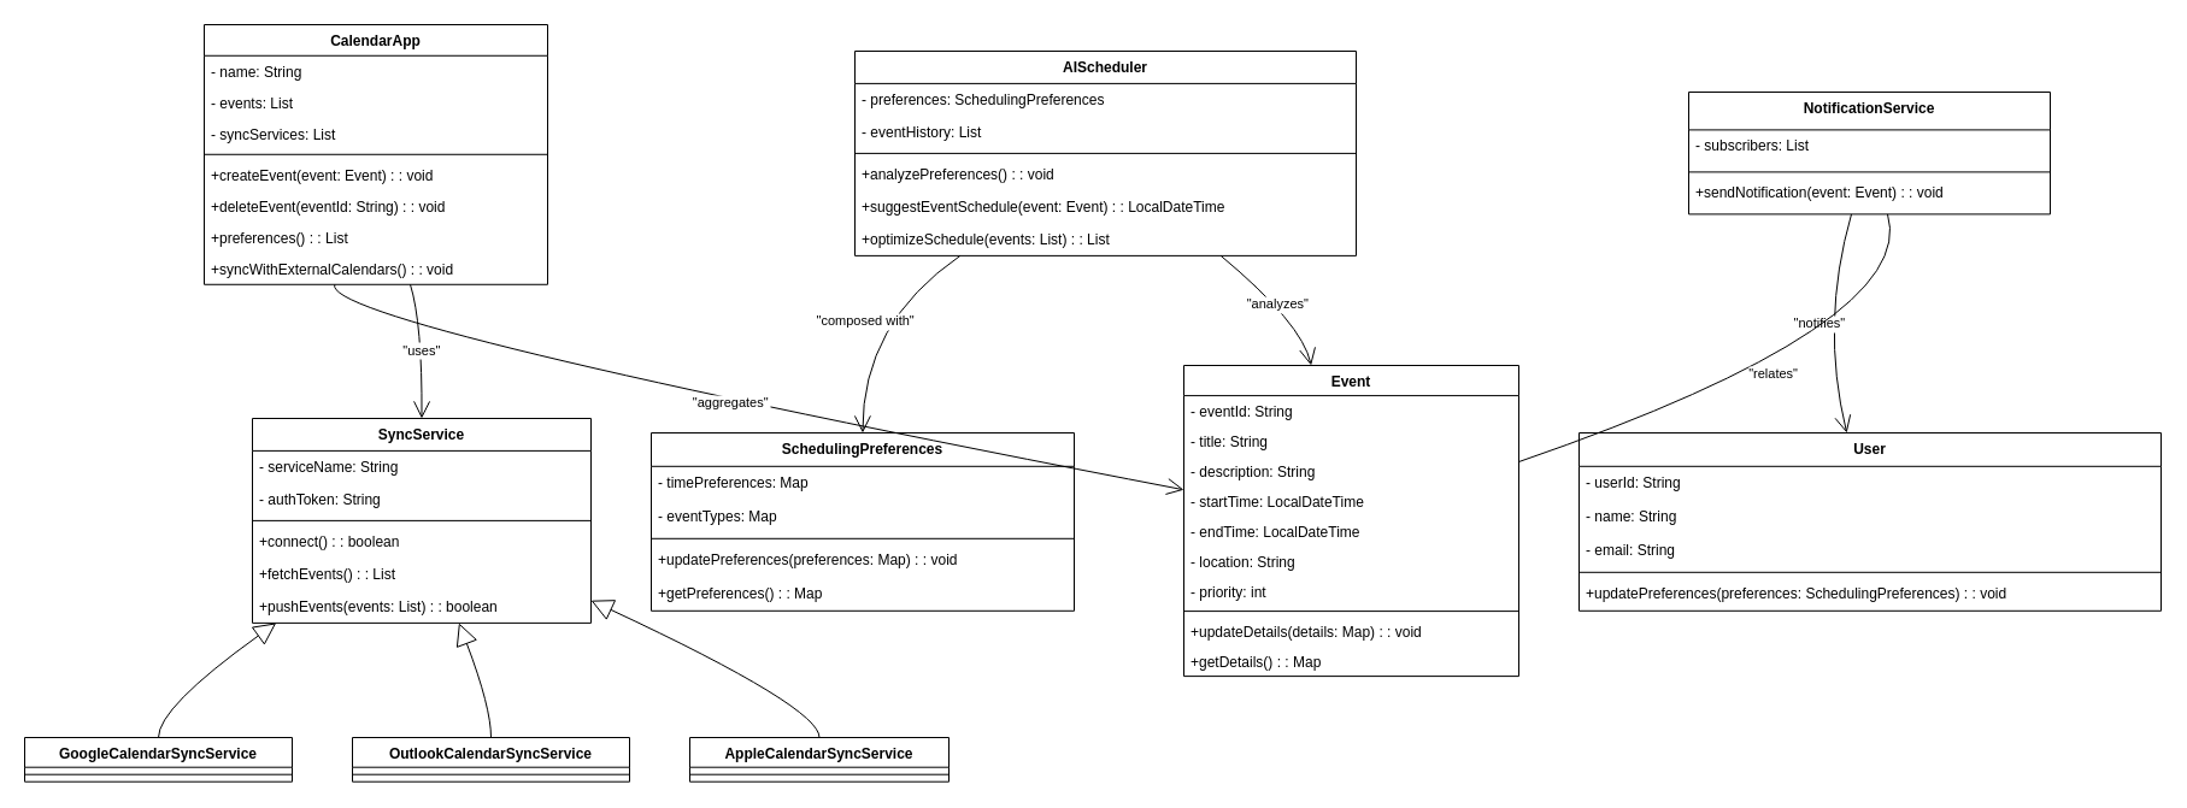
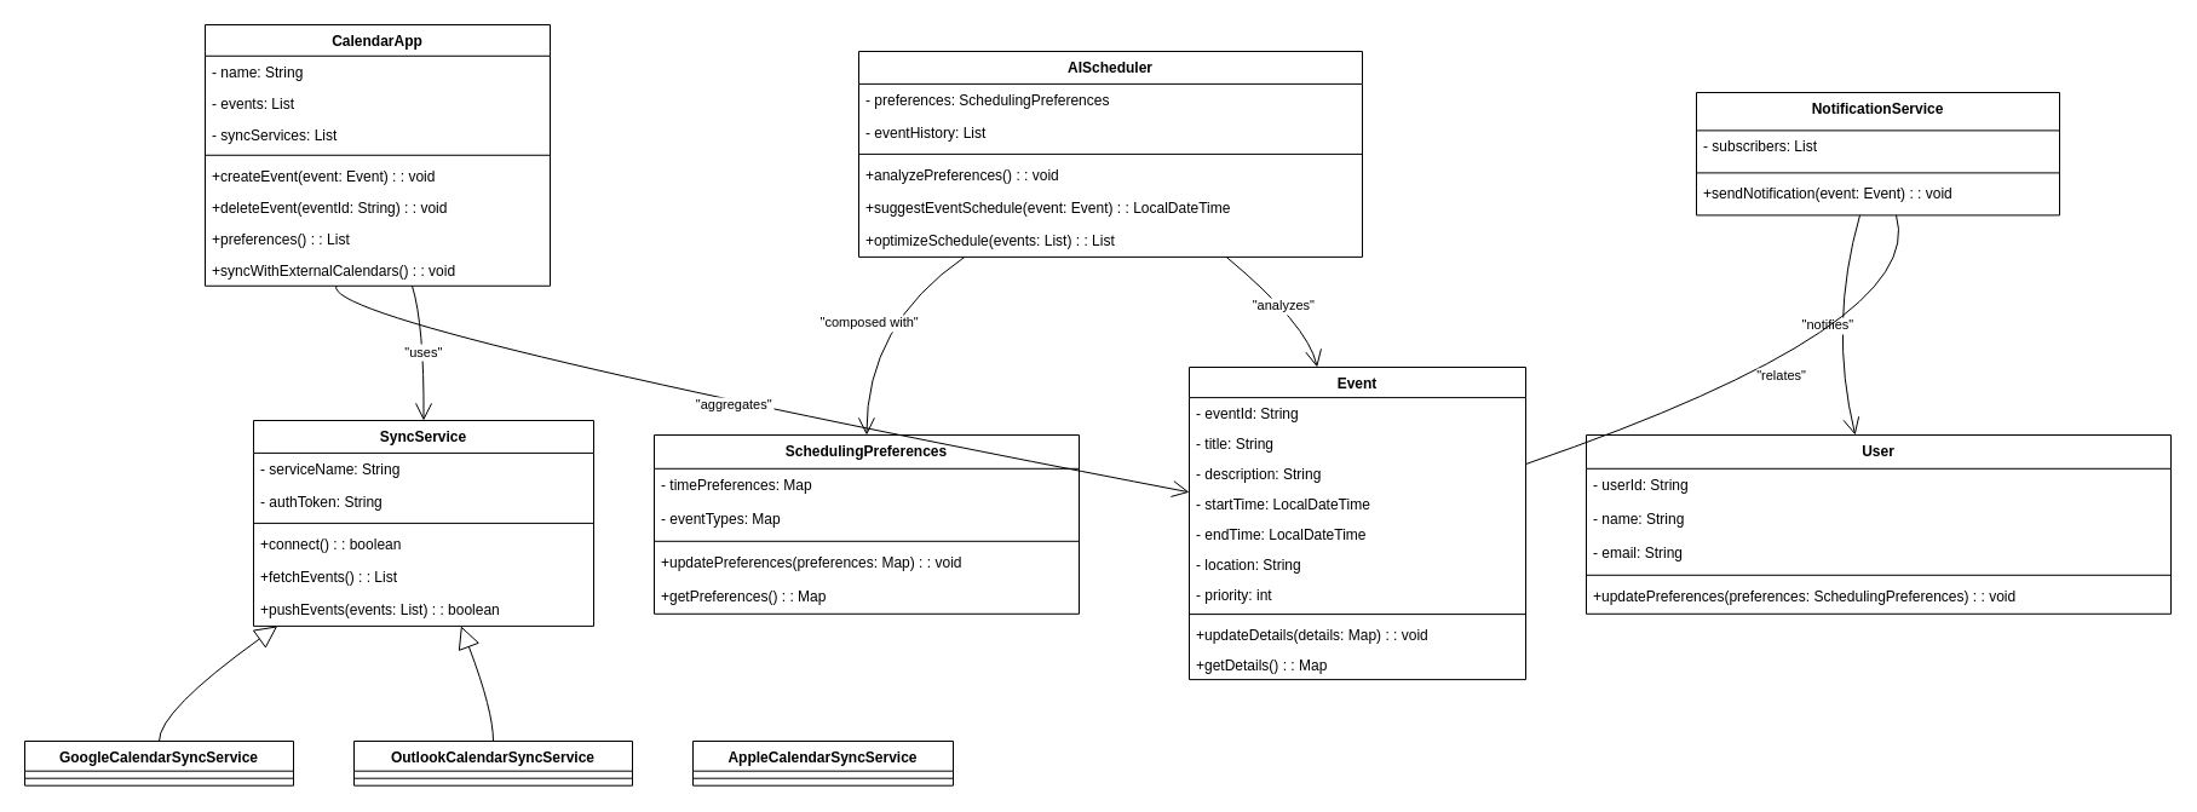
  <mxCell id="0" />
  <mxCell id="1" parent="0" />
  <mxCell id="2" value="CalendarApp" style="swimlane;fontStyle=1;align=center;verticalAlign=top;childLayout=stackLayout;horizontal=1;startSize=25.775;horizontalStack=0;resizeParent=1;resizeParentMax=0;resizeLast=0;collapsible=0;marginBottom=0;" vertex="1" parent="1"><mxGeometry x="169" y="20" width="285" height="215.775" as="geometry" /></mxCell>
  <mxCell id="3" value="- name: String" style="text;strokeColor=none;fillColor=none;align=left;verticalAlign=top;spacingLeft=4;spacingRight=4;overflow=hidden;rotatable=0;points=[[0,0.5],[1,0.5]];portConstraint=eastwest;" vertex="1" parent="2"><mxGeometry y="25.775" width="285" height="26" as="geometry" /></mxCell>
  <mxCell id="4" value="- events: List" style="text;strokeColor=none;fillColor=none;align=left;verticalAlign=top;spacingLeft=4;spacingRight=4;overflow=hidden;rotatable=0;points=[[0,0.5],[1,0.5]];portConstraint=eastwest;" vertex="1" parent="2"><mxGeometry y="51.775" width="285" height="26" as="geometry" /></mxCell>
  <mxCell id="5" value="- syncServices: List" style="text;strokeColor=none;fillColor=none;align=left;verticalAlign=top;spacingLeft=4;spacingRight=4;overflow=hidden;rotatable=0;points=[[0,0.5],[1,0.5]];portConstraint=eastwest;" vertex="1" parent="2"><mxGeometry y="77.775" width="285" height="26" as="geometry" /></mxCell>
  <mxCell id="6" style="line;strokeWidth=1;fillColor=none;align=left;verticalAlign=middle;spacingTop=-1;spacingLeft=3;spacingRight=3;rotatable=0;labelPosition=right;points=[];portConstraint=eastwest;strokeColor=inherit;" vertex="1" parent="2"><mxGeometry y="103.775" width="285" height="8" as="geometry" /></mxCell>
  <mxCell id="7" value="+createEvent(event: Event) : : void" style="text;strokeColor=none;fillColor=none;align=left;verticalAlign=top;spacingLeft=4;spacingRight=4;overflow=hidden;rotatable=0;points=[[0,0.5],[1,0.5]];portConstraint=eastwest;" vertex="1" parent="2"><mxGeometry y="111.775" width="285" height="26" as="geometry" /></mxCell>
  <mxCell id="8" value="+deleteEvent(eventId: String) : : void" style="text;strokeColor=none;fillColor=none;align=left;verticalAlign=top;spacingLeft=4;spacingRight=4;overflow=hidden;rotatable=0;points=[[0,0.5],[1,0.5]];portConstraint=eastwest;" vertex="1" parent="2"><mxGeometry y="137.775" width="285" height="26" as="geometry" /></mxCell>
  <mxCell id="9" value="+preferences() : : List" style="text;strokeColor=none;fillColor=none;align=left;verticalAlign=top;spacingLeft=4;spacingRight=4;overflow=hidden;rotatable=0;points=[[0,0.5],[1,0.5]];portConstraint=eastwest;" vertex="1" parent="2"><mxGeometry y="163.775" width="285" height="26" as="geometry" /></mxCell>
  <mxCell id="10" value="+syncWithExternalCalendars() : : void" style="text;strokeColor=none;fillColor=none;align=left;verticalAlign=top;spacingLeft=4;spacingRight=4;overflow=hidden;rotatable=0;points=[[0,0.5],[1,0.5]];portConstraint=eastwest;" vertex="1" parent="2"><mxGeometry y="189.775" width="285" height="26" as="geometry" /></mxCell>
  <mxCell id="11" value="Event" style="swimlane;fontStyle=1;align=center;verticalAlign=top;childLayout=stackLayout;horizontal=1;startSize=25.1;horizontalStack=0;resizeParent=1;resizeParentMax=0;resizeLast=0;collapsible=0;marginBottom=0;" vertex="1" parent="1"><mxGeometry x="982" y="303" width="278" height="258.1" as="geometry" /></mxCell>
  <mxCell id="12" value="- eventId: String" style="text;strokeColor=none;fillColor=none;align=left;verticalAlign=top;spacingLeft=4;spacingRight=4;overflow=hidden;rotatable=0;points=[[0,0.5],[1,0.5]];portConstraint=eastwest;" vertex="1" parent="11"><mxGeometry y="25.1" width="278" height="25" as="geometry" /></mxCell>
  <mxCell id="13" value="- title: String" style="text;strokeColor=none;fillColor=none;align=left;verticalAlign=top;spacingLeft=4;spacingRight=4;overflow=hidden;rotatable=0;points=[[0,0.5],[1,0.5]];portConstraint=eastwest;" vertex="1" parent="11"><mxGeometry y="50.1" width="278" height="25" as="geometry" /></mxCell>
  <mxCell id="14" value="- description: String" style="text;strokeColor=none;fillColor=none;align=left;verticalAlign=top;spacingLeft=4;spacingRight=4;overflow=hidden;rotatable=0;points=[[0,0.5],[1,0.5]];portConstraint=eastwest;" vertex="1" parent="11"><mxGeometry y="75.1" width="278" height="25" as="geometry" /></mxCell>
  <mxCell id="15" value="- startTime: LocalDateTime" style="text;strokeColor=none;fillColor=none;align=left;verticalAlign=top;spacingLeft=4;spacingRight=4;overflow=hidden;rotatable=0;points=[[0,0.5],[1,0.5]];portConstraint=eastwest;" vertex="1" parent="11"><mxGeometry y="100.1" width="278" height="25" as="geometry" /></mxCell>
  <mxCell id="16" value="- endTime: LocalDateTime" style="text;strokeColor=none;fillColor=none;align=left;verticalAlign=top;spacingLeft=4;spacingRight=4;overflow=hidden;rotatable=0;points=[[0,0.5],[1,0.5]];portConstraint=eastwest;" vertex="1" parent="11"><mxGeometry y="125.1" width="278" height="25" as="geometry" /></mxCell>
  <mxCell id="17" value="- location: String" style="text;strokeColor=none;fillColor=none;align=left;verticalAlign=top;spacingLeft=4;spacingRight=4;overflow=hidden;rotatable=0;points=[[0,0.5],[1,0.5]];portConstraint=eastwest;" vertex="1" parent="11"><mxGeometry y="150.1" width="278" height="25" as="geometry" /></mxCell>
  <mxCell id="18" value="- priority: int" style="text;strokeColor=none;fillColor=none;align=left;verticalAlign=top;spacingLeft=4;spacingRight=4;overflow=hidden;rotatable=0;points=[[0,0.5],[1,0.5]];portConstraint=eastwest;" vertex="1" parent="11"><mxGeometry y="175.1" width="278" height="25" as="geometry" /></mxCell>
  <mxCell id="19" style="line;strokeWidth=1;fillColor=none;align=left;verticalAlign=middle;spacingTop=-1;spacingLeft=3;spacingRight=3;rotatable=0;labelPosition=right;points=[];portConstraint=eastwest;strokeColor=inherit;" vertex="1" parent="11"><mxGeometry y="200.1" width="278" height="8" as="geometry" /></mxCell>
  <mxCell id="20" value="+updateDetails(details: Map) : : void" style="text;strokeColor=none;fillColor=none;align=left;verticalAlign=top;spacingLeft=4;spacingRight=4;overflow=hidden;rotatable=0;points=[[0,0.5],[1,0.5]];portConstraint=eastwest;" vertex="1" parent="11"><mxGeometry y="208.1" width="278" height="25" as="geometry" /></mxCell>
  <mxCell id="21" value="+getDetails() : : Map" style="text;strokeColor=none;fillColor=none;align=left;verticalAlign=top;spacingLeft=4;spacingRight=4;overflow=hidden;rotatable=0;points=[[0,0.5],[1,0.5]];portConstraint=eastwest;" vertex="1" parent="11"><mxGeometry y="233.1" width="278" height="25" as="geometry" /></mxCell>
  <mxCell id="22" value="AIScheduler" style="swimlane;fontStyle=1;align=center;verticalAlign=top;childLayout=stackLayout;horizontal=1;startSize=26.9;horizontalStack=0;resizeParent=1;resizeParentMax=0;resizeLast=0;collapsible=0;marginBottom=0;" vertex="1" parent="1"><mxGeometry x="709" y="42" width="416" height="169.9" as="geometry" /></mxCell>
  <mxCell id="23" value="- preferences: SchedulingPreferences" style="text;strokeColor=none;fillColor=none;align=left;verticalAlign=top;spacingLeft=4;spacingRight=4;overflow=hidden;rotatable=0;points=[[0,0.5],[1,0.5]];portConstraint=eastwest;" vertex="1" parent="22"><mxGeometry y="26.9" width="416" height="27" as="geometry" /></mxCell>
  <mxCell id="24" value="- eventHistory: List" style="text;strokeColor=none;fillColor=none;align=left;verticalAlign=top;spacingLeft=4;spacingRight=4;overflow=hidden;rotatable=0;points=[[0,0.5],[1,0.5]];portConstraint=eastwest;" vertex="1" parent="22"><mxGeometry y="53.9" width="416" height="27" as="geometry" /></mxCell>
  <mxCell id="25" style="line;strokeWidth=1;fillColor=none;align=left;verticalAlign=middle;spacingTop=-1;spacingLeft=3;spacingRight=3;rotatable=0;labelPosition=right;points=[];portConstraint=eastwest;strokeColor=inherit;" vertex="1" parent="22"><mxGeometry y="80.9" width="416" height="8" as="geometry" /></mxCell>
  <mxCell id="26" value="+analyzePreferences() : : void" style="text;strokeColor=none;fillColor=none;align=left;verticalAlign=top;spacingLeft=4;spacingRight=4;overflow=hidden;rotatable=0;points=[[0,0.5],[1,0.5]];portConstraint=eastwest;" vertex="1" parent="22"><mxGeometry y="88.9" width="416" height="27" as="geometry" /></mxCell>
  <mxCell id="27" value="+suggestEventSchedule(event: Event) : : LocalDateTime" style="text;strokeColor=none;fillColor=none;align=left;verticalAlign=top;spacingLeft=4;spacingRight=4;overflow=hidden;rotatable=0;points=[[0,0.5],[1,0.5]];portConstraint=eastwest;" vertex="1" parent="22"><mxGeometry y="115.9" width="416" height="27" as="geometry" /></mxCell>
  <mxCell id="28" value="+optimizeSchedule(events: List) : : List" style="text;strokeColor=none;fillColor=none;align=left;verticalAlign=top;spacingLeft=4;spacingRight=4;overflow=hidden;rotatable=0;points=[[0,0.5],[1,0.5]];portConstraint=eastwest;" vertex="1" parent="22"><mxGeometry y="142.9" width="416" height="27" as="geometry" /></mxCell>
  <mxCell id="29" value="SchedulingPreferences" style="swimlane;fontStyle=1;align=center;verticalAlign=top;childLayout=stackLayout;horizontal=1;startSize=27.8;horizontalStack=0;resizeParent=1;resizeParentMax=0;resizeLast=0;collapsible=0;marginBottom=0;" vertex="1" parent="1"><mxGeometry x="540" y="359" width="351" height="147.8" as="geometry" /></mxCell>
  <mxCell id="30" value="- timePreferences: Map" style="text;strokeColor=none;fillColor=none;align=left;verticalAlign=top;spacingLeft=4;spacingRight=4;overflow=hidden;rotatable=0;points=[[0,0.5],[1,0.5]];portConstraint=eastwest;" vertex="1" parent="29"><mxGeometry y="27.8" width="351" height="28" as="geometry" /></mxCell>
  <mxCell id="31" value="- eventTypes: Map" style="text;strokeColor=none;fillColor=none;align=left;verticalAlign=top;spacingLeft=4;spacingRight=4;overflow=hidden;rotatable=0;points=[[0,0.5],[1,0.5]];portConstraint=eastwest;" vertex="1" parent="29"><mxGeometry y="55.8" width="351" height="28" as="geometry" /></mxCell>
  <mxCell id="32" style="line;strokeWidth=1;fillColor=none;align=left;verticalAlign=middle;spacingTop=-1;spacingLeft=3;spacingRight=3;rotatable=0;labelPosition=right;points=[];portConstraint=eastwest;strokeColor=inherit;" vertex="1" parent="29"><mxGeometry y="83.8" width="351" height="8" as="geometry" /></mxCell>
  <mxCell id="33" value="+updatePreferences(preferences: Map) : : void" style="text;strokeColor=none;fillColor=none;align=left;verticalAlign=top;spacingLeft=4;spacingRight=4;overflow=hidden;rotatable=0;points=[[0,0.5],[1,0.5]];portConstraint=eastwest;" vertex="1" parent="29"><mxGeometry y="91.8" width="351" height="28" as="geometry" /></mxCell>
  <mxCell id="34" value="+getPreferences() : : Map" style="text;strokeColor=none;fillColor=none;align=left;verticalAlign=top;spacingLeft=4;spacingRight=4;overflow=hidden;rotatable=0;points=[[0,0.5],[1,0.5]];portConstraint=eastwest;" vertex="1" parent="29"><mxGeometry y="119.8" width="351" height="28" as="geometry" /></mxCell>
  <mxCell id="35" value="SyncService" style="swimlane;fontStyle=1;align=center;verticalAlign=top;childLayout=stackLayout;horizontal=1;startSize=26.9;horizontalStack=0;resizeParent=1;resizeParentMax=0;resizeLast=0;collapsible=0;marginBottom=0;" vertex="1" parent="1"><mxGeometry x="209" y="347" width="281" height="169.9" as="geometry" /></mxCell>
  <mxCell id="36" value="- serviceName: String" style="text;strokeColor=none;fillColor=none;align=left;verticalAlign=top;spacingLeft=4;spacingRight=4;overflow=hidden;rotatable=0;points=[[0,0.5],[1,0.5]];portConstraint=eastwest;" vertex="1" parent="35"><mxGeometry y="26.9" width="281" height="27" as="geometry" /></mxCell>
  <mxCell id="37" value="- authToken: String" style="text;strokeColor=none;fillColor=none;align=left;verticalAlign=top;spacingLeft=4;spacingRight=4;overflow=hidden;rotatable=0;points=[[0,0.5],[1,0.5]];portConstraint=eastwest;" vertex="1" parent="35"><mxGeometry y="53.9" width="281" height="27" as="geometry" /></mxCell>
  <mxCell id="38" style="line;strokeWidth=1;fillColor=none;align=left;verticalAlign=middle;spacingTop=-1;spacingLeft=3;spacingRight=3;rotatable=0;labelPosition=right;points=[];portConstraint=eastwest;strokeColor=inherit;" vertex="1" parent="35"><mxGeometry y="80.9" width="281" height="8" as="geometry" /></mxCell>
  <mxCell id="39" value="+connect() : : boolean" style="text;strokeColor=none;fillColor=none;align=left;verticalAlign=top;spacingLeft=4;spacingRight=4;overflow=hidden;rotatable=0;points=[[0,0.5],[1,0.5]];portConstraint=eastwest;" vertex="1" parent="35"><mxGeometry y="88.9" width="281" height="27" as="geometry" /></mxCell>
  <mxCell id="40" value="+fetchEvents() : : List" style="text;strokeColor=none;fillColor=none;align=left;verticalAlign=top;spacingLeft=4;spacingRight=4;overflow=hidden;rotatable=0;points=[[0,0.5],[1,0.5]];portConstraint=eastwest;" vertex="1" parent="35"><mxGeometry y="115.9" width="281" height="27" as="geometry" /></mxCell>
  <mxCell id="41" value="+pushEvents(events: List) : : boolean" style="text;strokeColor=none;fillColor=none;align=left;verticalAlign=top;spacingLeft=4;spacingRight=4;overflow=hidden;rotatable=0;points=[[0,0.5],[1,0.5]];portConstraint=eastwest;" vertex="1" parent="35"><mxGeometry y="142.9" width="281" height="27" as="geometry" /></mxCell>
  <mxCell id="42" value="GoogleCalendarSyncService" style="swimlane;fontStyle=1;align=center;verticalAlign=top;childLayout=stackLayout;horizontal=1;startSize=24.7;horizontalStack=0;resizeParent=1;resizeParentMax=0;resizeLast=0;collapsible=0;marginBottom=0;" vertex="1" parent="1"><mxGeometry x="20" y="612" width="222" height="36.7" as="geometry" /></mxCell>
  <mxCell id="43" style="line;strokeWidth=1;fillColor=none;align=left;verticalAlign=middle;spacingTop=-1;spacingLeft=3;spacingRight=3;rotatable=0;labelPosition=right;points=[];portConstraint=eastwest;strokeColor=inherit;" vertex="1" parent="42"><mxGeometry y="24.7" width="222" height="12" as="geometry" /></mxCell>
  <mxCell id="44" value="OutlookCalendarSyncService" style="swimlane;fontStyle=1;align=center;verticalAlign=top;childLayout=stackLayout;horizontal=1;startSize=24.7;horizontalStack=0;resizeParent=1;resizeParentMax=0;resizeLast=0;collapsible=0;marginBottom=0;" vertex="1" parent="1"><mxGeometry x="292" y="612" width="230" height="36.7" as="geometry" /></mxCell>
  <mxCell id="45" style="line;strokeWidth=1;fillColor=none;align=left;verticalAlign=middle;spacingTop=-1;spacingLeft=3;spacingRight=3;rotatable=0;labelPosition=right;points=[];portConstraint=eastwest;strokeColor=inherit;" vertex="1" parent="44"><mxGeometry y="24.7" width="230" height="12" as="geometry" /></mxCell>
  <mxCell id="46" value="AppleCalendarSyncService" style="swimlane;fontStyle=1;align=center;verticalAlign=top;childLayout=stackLayout;horizontal=1;startSize=24.7;horizontalStack=0;resizeParent=1;resizeParentMax=0;resizeLast=0;collapsible=0;marginBottom=0;" vertex="1" parent="1"><mxGeometry x="572" y="612" width="215" height="36.7" as="geometry" /></mxCell>
  <mxCell id="47" style="line;strokeWidth=1;fillColor=none;align=left;verticalAlign=middle;spacingTop=-1;spacingLeft=3;spacingRight=3;rotatable=0;labelPosition=right;points=[];portConstraint=eastwest;strokeColor=inherit;" vertex="1" parent="46"><mxGeometry y="24.7" width="215" height="12" as="geometry" /></mxCell>
  <mxCell id="48" value="NotificationService" style="swimlane;fontStyle=1;align=center;verticalAlign=top;childLayout=stackLayout;horizontal=1;startSize=31.4;horizontalStack=0;resizeParent=1;resizeParentMax=0;resizeLast=0;collapsible=0;marginBottom=0;" vertex="1" parent="1"><mxGeometry x="1401" y="76" width="300" height="101.4" as="geometry" /></mxCell>
  <mxCell id="49" value="- subscribers: List" style="text;strokeColor=none;fillColor=none;align=left;verticalAlign=top;spacingLeft=4;spacingRight=4;overflow=hidden;rotatable=0;points=[[0,0.5],[1,0.5]];portConstraint=eastwest;" vertex="1" parent="48"><mxGeometry y="31.4" width="300" height="31" as="geometry" /></mxCell>
  <mxCell id="50" style="line;strokeWidth=1;fillColor=none;align=left;verticalAlign=middle;spacingTop=-1;spacingLeft=3;spacingRight=3;rotatable=0;labelPosition=right;points=[];portConstraint=eastwest;strokeColor=inherit;" vertex="1" parent="48"><mxGeometry y="62.4" width="300" height="8" as="geometry" /></mxCell>
  <mxCell id="51" value="+sendNotification(event: Event) : : void" style="text;strokeColor=none;fillColor=none;align=left;verticalAlign=top;spacingLeft=4;spacingRight=4;overflow=hidden;rotatable=0;points=[[0,0.5],[1,0.5]];portConstraint=eastwest;" vertex="1" parent="48"><mxGeometry y="70.4" width="300" height="31" as="geometry" /></mxCell>
  <mxCell id="52" value="User" style="swimlane;fontStyle=1;align=center;verticalAlign=top;childLayout=stackLayout;horizontal=1;startSize=27.8;horizontalStack=0;resizeParent=1;resizeParentMax=0;resizeLast=0;collapsible=0;marginBottom=0;" vertex="1" parent="1"><mxGeometry x="1310" y="359" width="483" height="147.8" as="geometry" /></mxCell>
  <mxCell id="53" value="- userId: String" style="text;strokeColor=none;fillColor=none;align=left;verticalAlign=top;spacingLeft=4;spacingRight=4;overflow=hidden;rotatable=0;points=[[0,0.5],[1,0.5]];portConstraint=eastwest;" vertex="1" parent="52"><mxGeometry y="27.8" width="483" height="28" as="geometry" /></mxCell>
  <mxCell id="54" value="- name: String" style="text;strokeColor=none;fillColor=none;align=left;verticalAlign=top;spacingLeft=4;spacingRight=4;overflow=hidden;rotatable=0;points=[[0,0.5],[1,0.5]];portConstraint=eastwest;" vertex="1" parent="52"><mxGeometry y="55.8" width="483" height="28" as="geometry" /></mxCell>
  <mxCell id="55" value="- email: String" style="text;strokeColor=none;fillColor=none;align=left;verticalAlign=top;spacingLeft=4;spacingRight=4;overflow=hidden;rotatable=0;points=[[0,0.5],[1,0.5]];portConstraint=eastwest;" vertex="1" parent="52"><mxGeometry y="83.8" width="483" height="28" as="geometry" /></mxCell>
  <mxCell id="56" style="line;strokeWidth=1;fillColor=none;align=left;verticalAlign=middle;spacingTop=-1;spacingLeft=3;spacingRight=3;rotatable=0;labelPosition=right;points=[];portConstraint=eastwest;strokeColor=inherit;" vertex="1" parent="52"><mxGeometry y="111.8" width="483" height="8" as="geometry" /></mxCell>
  <mxCell id="57" value="+updatePreferences(preferences: SchedulingPreferences) : : void" style="text;strokeColor=none;fillColor=none;align=left;verticalAlign=top;spacingLeft=4;spacingRight=4;overflow=hidden;rotatable=0;points=[[0,0.5],[1,0.5]];portConstraint=eastwest;" vertex="1" parent="52"><mxGeometry y="119.8" width="483" height="28" as="geometry" /></mxCell>
  <mxCell id="58" value="&quot;aggregates&quot;" style="curved=1;startArrow=none;endArrow=open;endSize=12;exitX=0.38;exitY=1;entryX=0;entryY=0.4;rounded=0;" edge="1" parent="1" source="2" target="11"><mxGeometry relative="1" as="geometry"><Array as="points"><mxPoint x="265" y="268" /></Array></mxGeometry></mxCell>
  <mxCell id="59" value="&quot;uses&quot;" style="curved=1;startArrow=none;endArrow=open;endSize=12;exitX=0.6;exitY=1;entryX=0.5;entryY=0;rounded=0;" edge="1" parent="1" source="2" target="35"><mxGeometry relative="1" as="geometry"><Array as="points"><mxPoint x="350" y="268" /></Array></mxGeometry></mxCell>
  <mxCell id="60" value="&quot;composed with&quot;" style="curved=1;startArrow=none;endArrow=open;endSize=12;exitX=0.21;exitY=1;entryX=0.5;entryY=0;rounded=0;" edge="1" parent="1" source="22" target="29"><mxGeometry relative="1" as="geometry"><Array as="points"><mxPoint x="715" y="268" /></Array></mxGeometry></mxCell>
  <mxCell id="61" value="&quot;analyzes&quot;" style="curved=1;startArrow=none;endArrow=open;endSize=12;exitX=0.73;exitY=1;entryX=0.38;entryY=0;rounded=0;" edge="1" parent="1" source="22" target="11"><mxGeometry relative="1" as="geometry"><Array as="points"><mxPoint x="1080" y="268" /></Array></mxGeometry></mxCell>
  <mxCell id="62" value="" style="curved=1;startArrow=block;startSize=16;startFill=0;endArrow=none;exitX=0.07;exitY=1;entryX=0.5;entryY=-0.01;rounded=0;" edge="1" parent="1" source="35" target="42"><mxGeometry relative="1" as="geometry"><Array as="points"><mxPoint x="131" y="587" /></Array></mxGeometry></mxCell>
  <mxCell id="63" value="" style="curved=1;startArrow=block;startSize=16;startFill=0;endArrow=none;exitX=0.61;exitY=1;entryX=0.5;entryY=-0.01;rounded=0;" edge="1" parent="1" source="35" target="44"><mxGeometry relative="1" as="geometry"><Array as="points"><mxPoint x="407" y="587" /></Array></mxGeometry></mxCell>
- <mxCell id="64" value="" style="curved=1;startArrow=block;startSize=16;startFill=0;endArrow=none;exitX=1;exitY=0.89;entryX=0.5;entryY=-0.01;rounded=0;" edge="1" parent="1" source="35" target="46"><mxGeometry relative="1" as="geometry"><Array as="points"><mxPoint x="680" y="587" /></Array></mxGeometry></mxCell>
  <mxCell id="65" value="&quot;notifies&quot;" style="curved=1;startArrow=none;endArrow=open;endSize=12;exitX=0.45;exitY=1;entryX=0.46;entryY=0;rounded=0;" edge="1" parent="1" source="48" target="52"><mxGeometry relative="1" as="geometry"><Array as="points"><mxPoint x="1510" y="268" /></Array></mxGeometry></mxCell>
  <mxCell id="66" value="&quot;relates&quot;" style="curved=1;startArrow=none;endArrow=none;endSize=12;exitX=0.55;exitY=1;entryX=1;entryY=0.31;rounded=0;" edge="1" parent="1" source="48" target="11"><mxGeometry relative="1" as="geometry"><Array as="points"><mxPoint x="1593" y="268" /></Array></mxGeometry></mxCell>
